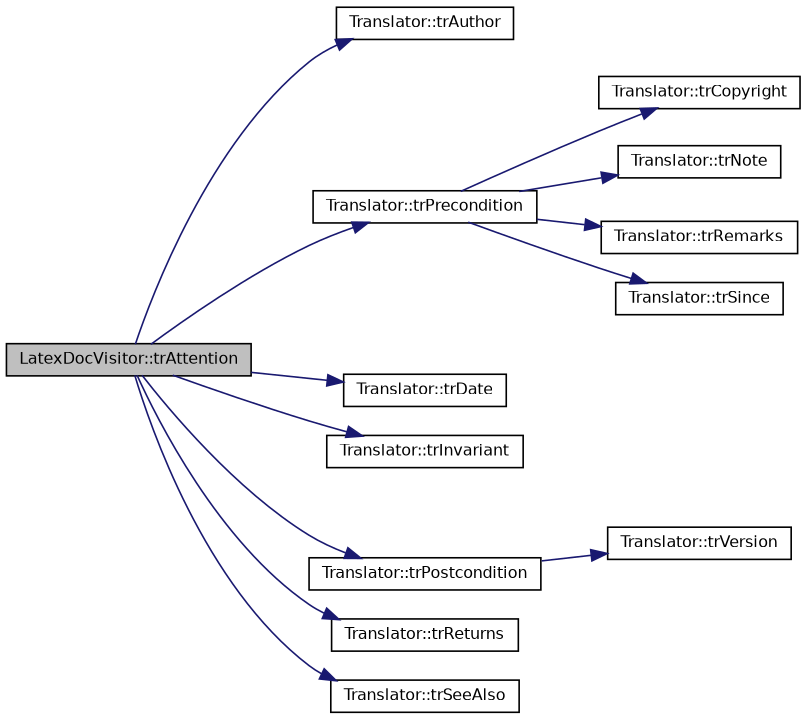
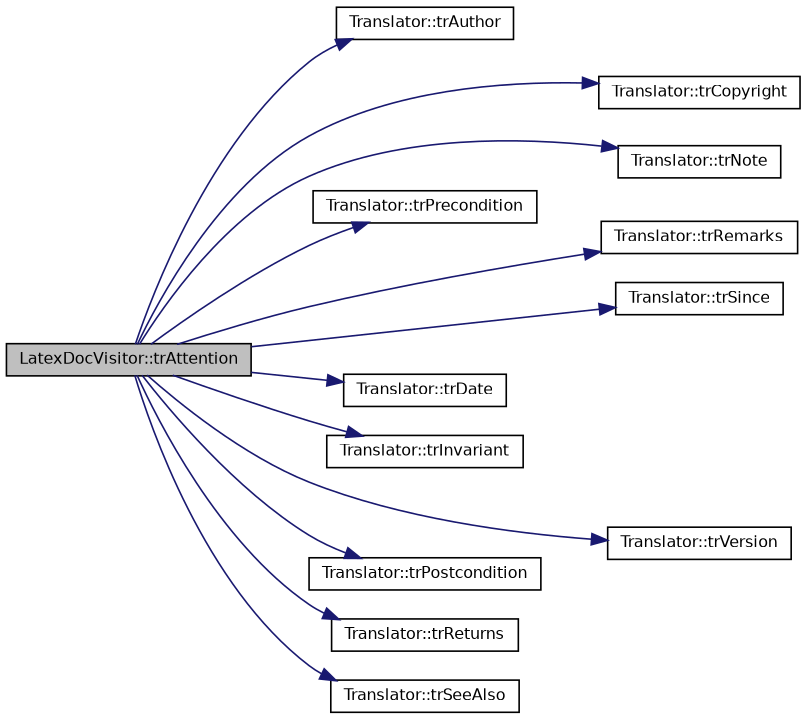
  digraph {
    rankdir=LR
    node [color=black fillcolor=white fontname=Helvetica fontsize=10 shape=record style=filled]
    edge [color=midnightblue fontname=Helvetica fontsize=10 labelfontname=Helvetica labelfontsize=10 style=solid]
    n1 [fillcolor=grey75 fontcolor=black height=0.2 label="LatexDocVisitor::trAttention" width=0.4]
    n2 [height=0.2 label="Translator::trAuthor" width=0.4]
    n3 [height=0.2 label="Translator::trCopyright" width=0.4]
    n4 [height=0.2 label="Translator::trDate" width=0.4]
    n5 [height=0.2 label="Translator::trInvariant" width=0.4]
    n6 [height=0.2 label="Translator::trNote" width=0.4]
    n7 [height=0.2 label="Translator::trPostcondition" width=0.4]
    n8 [height=0.2 label="Translator::trPrecondition" width=0.4]
    n9 [height=0.2 label="Translator::trRemarks" width=0.4]
    n10 [height=0.2 label="Translator::trReturns" width=0.4]
    n11 [height=0.2 label="Translator::trSeeAlso" width=0.4]
    n12 [height=0.2 label="Translator::trSince" width=0.4]
    n13 [height=0.2 label="Translator::trVersion" width=0.4]
    n1 -> n2
-   n8 -> n3
+   n1 -> n3
    n1 -> n4
    n1 -> n5
-   n8 -> n6
+   n1 -> n6
    n1 -> n7
    n1 -> n8
-   n8 -> n9
+   n1 -> n9
    n1 -> n10
    n1 -> n11
-   n8 -> n12
-   n7 -> n13
+   n1 -> n12
+   n1 -> n13
  }
